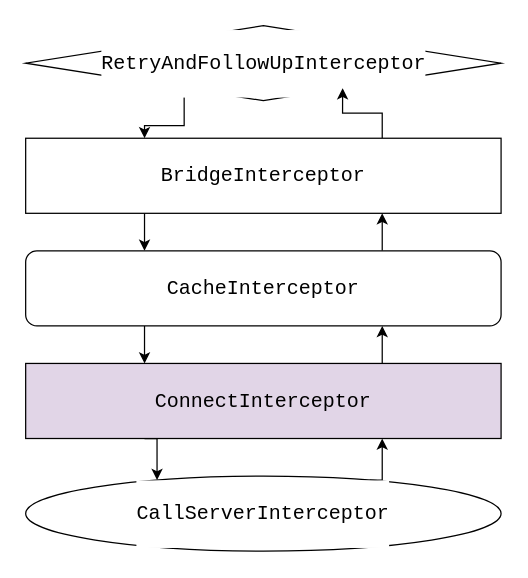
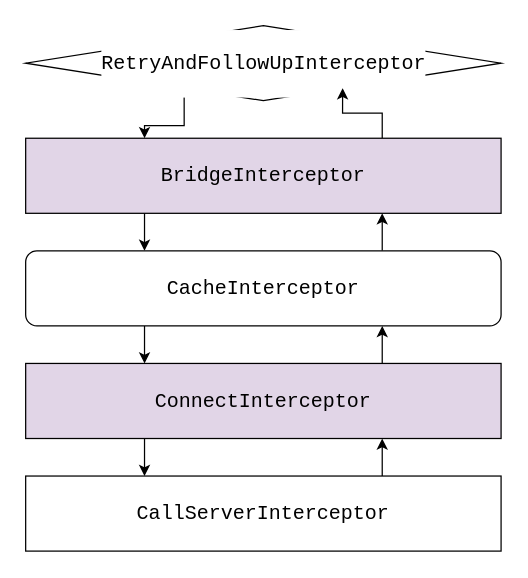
  <mxCell id="0" />
  <mxCell id="1" parent="0" />
  <mxCell id="2" style="edgeStyle=orthogonalEdgeStyle;rounded=0;orthogonalLoop=1;jettySize=auto;html=1;exitX=0.25;exitY=1;exitDx=0;exitDy=0;entryX=0.25;entryY=0;entryDx=0;entryDy=0;fontColor=#000000;" edge="1" parent="1" source="3" target="6"><mxGeometry relative="1" as="geometry" /></mxCell>
  <mxCell id="3" value="&lt;pre style=&quot;font-family: &amp;quot;courier new&amp;quot;, monospace; font-size: 12pt;&quot;&gt;&lt;div style=&quot;font-family: consolas, &amp;quot;courier new&amp;quot;, monospace; line-height: 22px;&quot;&gt;&lt;span style=&quot;&quot;&gt;RetryAndFollowUpInterceptor&lt;/span&gt;&lt;/div&gt;&lt;/pre&gt;" style="rhombus;html=1;labelBackgroundColor=#ffffff;" vertex="1" parent="1"><mxGeometry x="20" y="20" width="380" height="60" as="geometry" /></mxCell>
  <mxCell id="4" style="edgeStyle=orthogonalEdgeStyle;rounded=0;orthogonalLoop=1;jettySize=auto;html=1;exitX=0.25;exitY=1;exitDx=0;exitDy=0;entryX=0.25;entryY=0;entryDx=0;entryDy=0;fontColor=#000000;" edge="1" parent="1" source="6" target="14"><mxGeometry relative="1" as="geometry" /></mxCell>
  <mxCell id="5" style="edgeStyle=orthogonalEdgeStyle;rounded=0;orthogonalLoop=1;jettySize=auto;html=1;exitX=0.75;exitY=0;exitDx=0;exitDy=0;entryX=0.75;entryY=1;entryDx=0;entryDy=0;fontColor=#000000;" edge="1" parent="1" source="6" target="3"><mxGeometry relative="1" as="geometry" /></mxCell>
- <mxCell id="6" value="&lt;pre style=&quot;font-family: &amp;quot;courier new&amp;quot; , monospace ; font-size: 12pt&quot;&gt;&lt;div style=&quot;font-family: &amp;quot;consolas&amp;quot; , &amp;quot;courier new&amp;quot; , monospace ; line-height: 22px&quot;&gt;&lt;div style=&quot;font-family: consolas, &amp;quot;courier new&amp;quot;, monospace; line-height: 22px;&quot;&gt;&lt;span style=&quot;&quot;&gt;BridgeInterceptor&lt;/span&gt;&lt;/div&gt;&lt;/div&gt;&lt;/pre&gt;" style="rounded=0;whiteSpace=wrap;html=1;labelBackgroundColor=none;" vertex="1" parent="1"><mxGeometry x="20" y="110" width="380" height="60" as="geometry" /></mxCell>
+ <mxCell id="6" value="&lt;pre style=&quot;font-family: &amp;quot;courier new&amp;quot; , monospace ; font-size: 12pt&quot;&gt;&lt;div style=&quot;font-family: &amp;quot;consolas&amp;quot; , &amp;quot;courier new&amp;quot; , monospace ; line-height: 22px&quot;&gt;&lt;div style=&quot;font-family: consolas, &amp;quot;courier new&amp;quot;, monospace; line-height: 22px;&quot;&gt;&lt;span style=&quot;&quot;&gt;BridgeInterceptor&lt;/span&gt;&lt;/div&gt;&lt;/div&gt;&lt;/pre&gt;" style="rounded=0;whiteSpace=wrap;html=1;labelBackgroundColor=none;fillColor=#e1d5e7;" vertex="1" parent="1"><mxGeometry x="20" y="110" width="380" height="60" as="geometry" /></mxCell>
  <mxCell id="7" style="edgeStyle=orthogonalEdgeStyle;rounded=0;orthogonalLoop=1;jettySize=auto;html=1;exitX=0.75;exitY=0;exitDx=0;exitDy=0;entryX=0.75;entryY=1;entryDx=0;entryDy=0;fontColor=#000000;" edge="1" parent="1" source="8" target="11"><mxGeometry relative="1" as="geometry" /></mxCell>
- <mxCell id="8" value="&lt;pre style=&quot;font-family: &amp;quot;courier new&amp;quot; , monospace ; font-size: 12pt&quot;&gt;&lt;div style=&quot;font-family: &amp;quot;consolas&amp;quot; , &amp;quot;courier new&amp;quot; , monospace ; line-height: 22px&quot;&gt;&lt;div style=&quot;font-family: consolas, &amp;quot;courier new&amp;quot;, monospace; line-height: 22px;&quot;&gt;&lt;span style=&quot;&quot;&gt;CallServerInterceptor&lt;/span&gt;&lt;/div&gt;&lt;/div&gt;&lt;/pre&gt;" style="ellipse;whiteSpace=wrap;html=1;labelBackgroundColor=#ffffff;" vertex="1" parent="1"><mxGeometry x="20" y="380" width="380" height="60" as="geometry" /></mxCell>
+ <mxCell id="8" value="&lt;pre style=&quot;font-family: &amp;quot;courier new&amp;quot; , monospace ; font-size: 12pt&quot;&gt;&lt;div style=&quot;font-family: &amp;quot;consolas&amp;quot; , &amp;quot;courier new&amp;quot; , monospace ; line-height: 22px&quot;&gt;&lt;div style=&quot;font-family: consolas, &amp;quot;courier new&amp;quot;, monospace; line-height: 22px;&quot;&gt;&lt;span style=&quot;&quot;&gt;CallServerInterceptor&lt;/span&gt;&lt;/div&gt;&lt;/div&gt;&lt;/pre&gt;" style="rounded=0;whiteSpace=wrap;html=1;labelBackgroundColor=#ffffff;" vertex="1" parent="1"><mxGeometry x="20" y="380" width="380" height="60" as="geometry" /></mxCell>
  <mxCell id="9" style="edgeStyle=orthogonalEdgeStyle;rounded=0;orthogonalLoop=1;jettySize=auto;html=1;exitX=0.25;exitY=1;exitDx=0;exitDy=0;entryX=0.25;entryY=0;entryDx=0;entryDy=0;fontColor=#000000;" edge="1" parent="1" source="11" target="8"><mxGeometry relative="1" as="geometry" /></mxCell>
  <mxCell id="10" style="edgeStyle=orthogonalEdgeStyle;rounded=0;orthogonalLoop=1;jettySize=auto;html=1;exitX=0.75;exitY=0;exitDx=0;exitDy=0;fontColor=#000000;entryX=0.75;entryY=1;entryDx=0;entryDy=0;" edge="1" parent="1" source="11" target="14"><mxGeometry relative="1" as="geometry"><mxPoint x="305" y="270" as="targetPoint" /></mxGeometry></mxCell>
  <mxCell id="11" value="&lt;pre style=&quot;font-family: &amp;quot;courier new&amp;quot; , monospace ; font-size: 12pt&quot;&gt;&lt;div style=&quot;font-family: &amp;quot;consolas&amp;quot; , &amp;quot;courier new&amp;quot; , monospace ; line-height: 22px&quot;&gt;&lt;div style=&quot;font-family: consolas, &amp;quot;courier new&amp;quot;, monospace; line-height: 22px;&quot;&gt;&lt;span style=&quot;&quot;&gt;ConnectInterceptor&lt;/span&gt;&lt;/div&gt;&lt;/div&gt;&lt;/pre&gt;" style="rounded=0;whiteSpace=wrap;html=1;labelBackgroundColor=none;fillColor=#e1d5e7;" vertex="1" parent="1"><mxGeometry x="20" y="290" width="380" height="60" as="geometry" /></mxCell>
  <mxCell id="12" style="edgeStyle=orthogonalEdgeStyle;rounded=0;orthogonalLoop=1;jettySize=auto;html=1;exitX=0.25;exitY=1;exitDx=0;exitDy=0;entryX=0.25;entryY=0;entryDx=0;entryDy=0;fontColor=#000000;" edge="1" parent="1" source="14" target="11"><mxGeometry relative="1" as="geometry" /></mxCell>
  <mxCell id="13" style="edgeStyle=orthogonalEdgeStyle;rounded=0;orthogonalLoop=1;jettySize=auto;html=1;exitX=0.75;exitY=0;exitDx=0;exitDy=0;entryX=0.75;entryY=1;entryDx=0;entryDy=0;fontColor=#000000;" edge="1" parent="1" source="14" target="6"><mxGeometry relative="1" as="geometry" /></mxCell>
  <mxCell id="14" value="&lt;pre style=&quot;font-family: &amp;quot;courier new&amp;quot; , monospace ; font-size: 12pt&quot;&gt;&lt;div style=&quot;font-family: &amp;quot;consolas&amp;quot; , &amp;quot;courier new&amp;quot; , monospace ; line-height: 22px&quot;&gt;&lt;div style=&quot;font-family: consolas, &amp;quot;courier new&amp;quot;, monospace; line-height: 22px;&quot;&gt;&lt;span style=&quot;&quot;&gt;CacheInterceptor&lt;/span&gt;&lt;/div&gt;&lt;/div&gt;&lt;/pre&gt;" style="whiteSpace=wrap;html=1;labelBackgroundColor=none;rounded=1;" vertex="1" parent="1"><mxGeometry x="20" y="200" width="380" height="60" as="geometry" /></mxCell>
